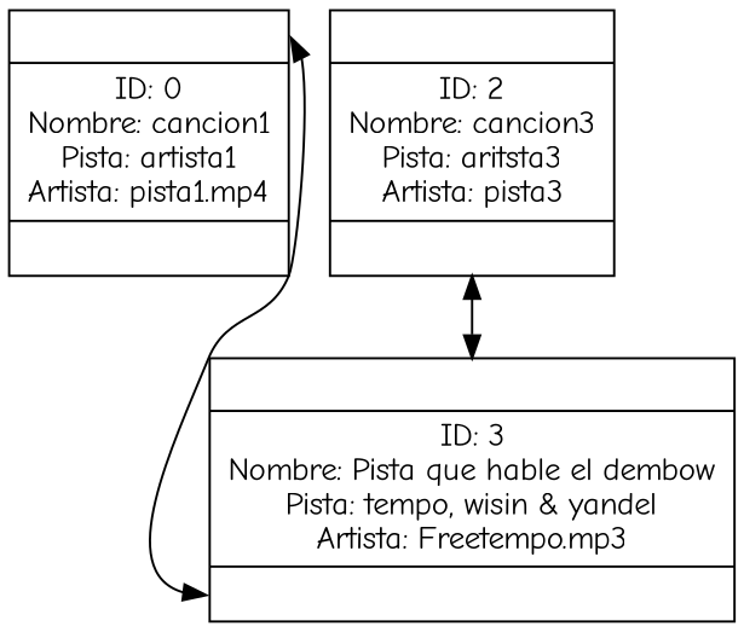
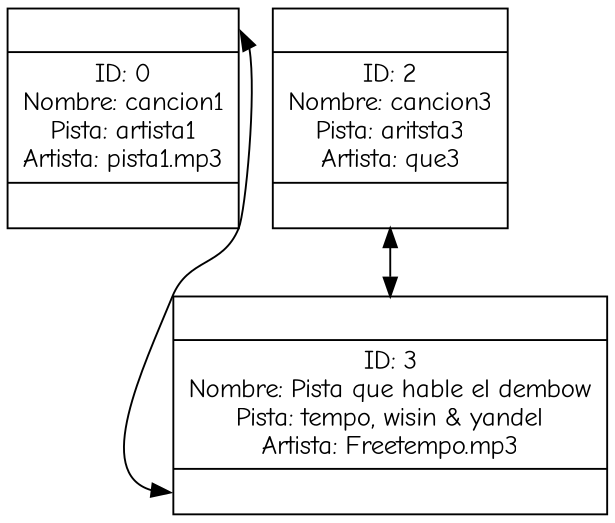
  digraph {
    fontname="Comic Neue"
    rankdir=TB
    node [fontname="Comic Neue" shape=record]
    edge [dir=both fontname="Comic Neue"]
-   n1 [height=.1 label="{<f1>|ID: 0\nNombre: cancion1\nPista: artista1\nArtista: pista1.mp4|<f2>}"]
+   n1 [height=.1 label="{<f1>|ID: 0\nNombre: cancion1\nPista: artista1\nArtista: pista1.mp3|<f2>}"]
    n2 [height=.1 label="{<f1>|ID: 3\nNombre: Pista que hable el dembow\nPista: tempo, wisin & yandel\nArtista: Freetempo.mp3|<f2>}"]
-   n3 [height=.1 label="{<f1>|ID: 2\nNombre: cancion3\nPista: aritsta3\nArtista: pista3|<f2>}"]
+   n3 [height=.1 label="{<f1>|ID: 2\nNombre: cancion3\nPista: aritsta3\nArtista: que3|<f2>}"]
    n1 -> n2 [constraint=false headport=f2 tailport=f1]
    n3 -> n2 [headport=f1 tailport=f2]
  }
